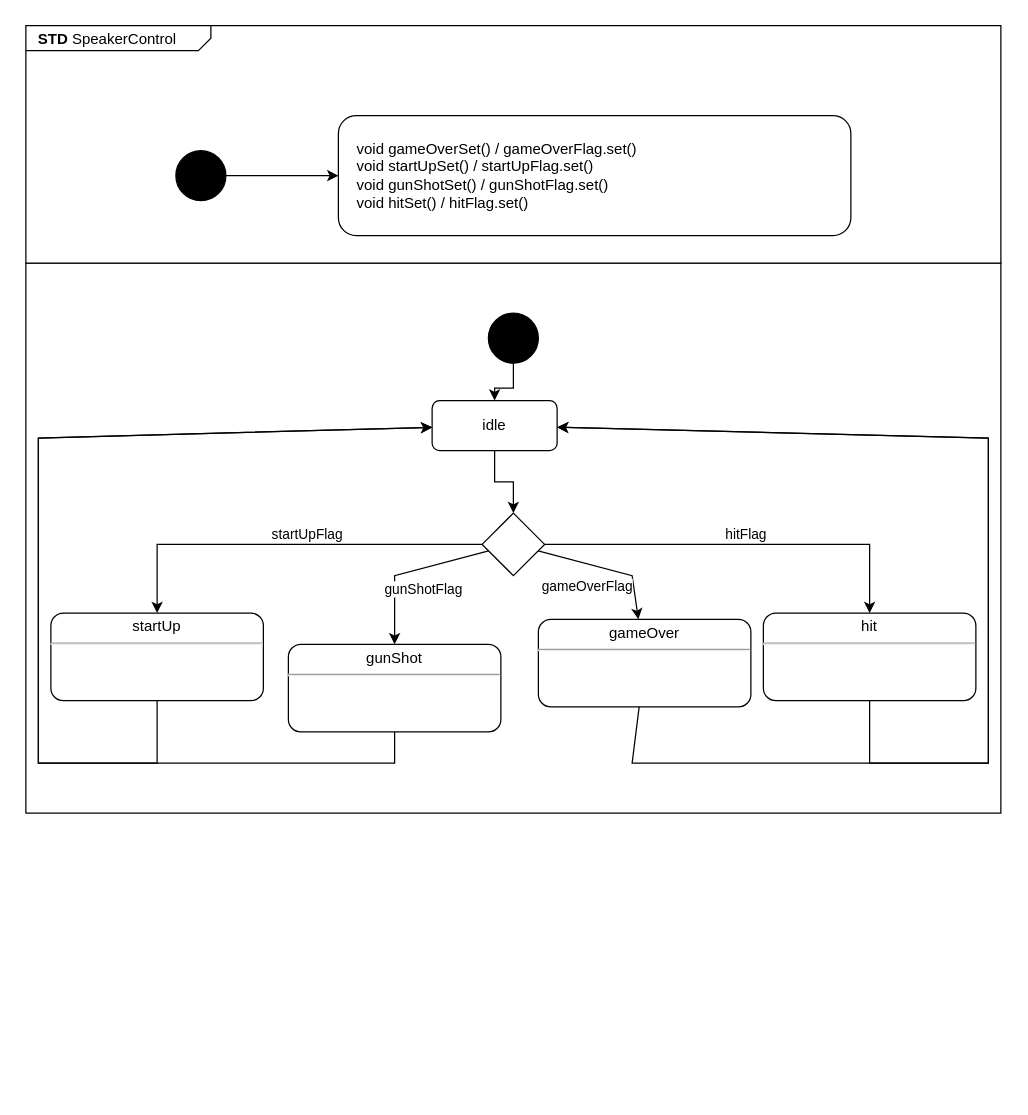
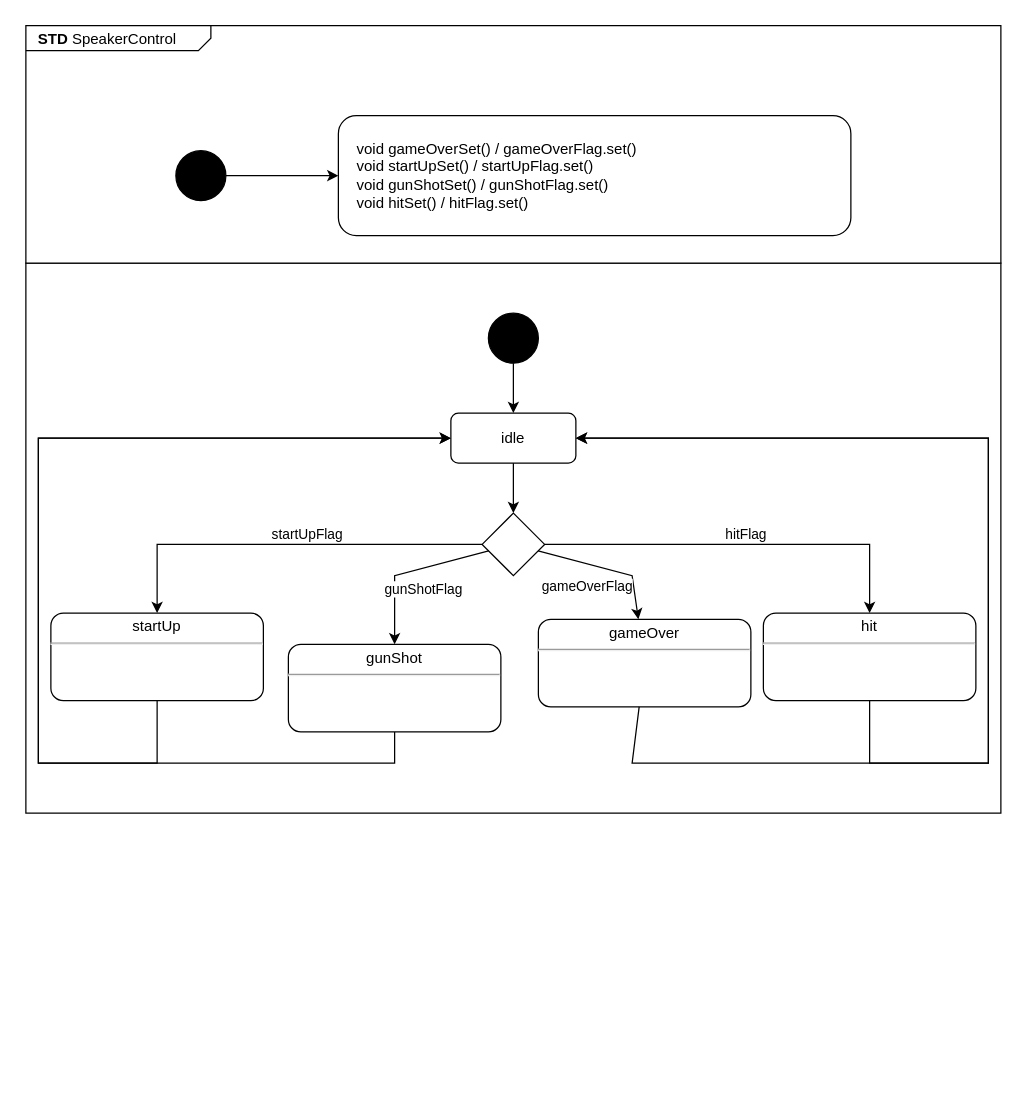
  <mxCell id="0" />
  <mxCell id="1" parent="0" />
  <mxCell id="2" value="" style="group" parent="1" vertex="1" connectable="0"><mxGeometry x="20" y="20" width="780" height="850" as="geometry" /></mxCell>
  <mxCell id="3" value="" style="rounded=0;whiteSpace=wrap;html=1;" parent="2" vertex="1"><mxGeometry y="190" width="780" height="440" as="geometry" /></mxCell>
  <mxCell id="4" value="&lt;p style=&quot;margin:0px;margin-top:4px;margin-left:10px;text-align:left;&quot;&gt;&lt;b&gt;STD &lt;/b&gt;SpeakerControl&lt;/p&gt;" style="html=1;shape=mxgraph.sysml.package;html=1;overflow=fill;whiteSpace=wrap;labelX=148;" parent="2" vertex="1"><mxGeometry width="780" height="190" as="geometry" /></mxCell>
  <mxCell id="5" value="" style="rhombus;whiteSpace=wrap;html=1;" parent="2" vertex="1"><mxGeometry x="365" y="390" width="50" height="50" as="geometry" /></mxCell>
  <mxCell id="6" value="&lt;p style=&quot;margin:0px;margin-top:4px;text-align:center;&quot;&gt;hit&lt;/p&gt;&lt;hr&gt;&lt;p&gt;&lt;/p&gt;&lt;p style=&quot;margin:0px;margin-left:8px;text-align:left;&quot;&gt;&lt;br&gt;&lt;/p&gt;" style="shape=mxgraph.sysml.simpleState;html=1;overflow=fill;whiteSpace=wrap;align=center;" parent="2" vertex="1"><mxGeometry x="590" y="470" width="170" height="70" as="geometry" /></mxCell>
  <mxCell id="7" value="" style="edgeStyle=orthogonalEdgeStyle;rounded=0;orthogonalLoop=1;jettySize=auto;html=1;" parent="2" source="5" target="6" edge="1"><mxGeometry x="0.004" relative="1" as="geometry"><mxPoint as="offset" /></mxGeometry></mxCell>
  <mxCell id="8" value="hitFlag" style="edgeLabel;html=1;align=center;verticalAlign=middle;resizable=0;points=[];" vertex="1" connectable="0" parent="7"><mxGeometry x="0.054" y="2" relative="1" as="geometry"><mxPoint x="-6" y="-7" as="offset" /></mxGeometry></mxCell>
  <mxCell id="9" value="&lt;p style=&quot;margin:0px;margin-top:4px;text-align:center;&quot;&gt;gameOver&lt;/p&gt;&lt;hr&gt;&lt;p&gt;&lt;/p&gt;&lt;p style=&quot;margin:0px;margin-left:8px;text-align:left;&quot;&gt;&lt;br&gt;&lt;/p&gt;" style="shape=mxgraph.sysml.simpleState;html=1;overflow=fill;whiteSpace=wrap;align=center;" parent="2" vertex="1"><mxGeometry x="410" y="475" width="170" height="70" as="geometry" /></mxCell>
  <mxCell id="10" value="" style="endArrow=classic;html=1;rounded=0;" parent="2" source="5" target="9" edge="1"><mxGeometry width="50" height="50" relative="1" as="geometry"><mxPoint x="360" y="430" as="sourcePoint" /><mxPoint x="410" y="380" as="targetPoint" /><Array as="points"><mxPoint x="485" y="440" /></Array></mxGeometry></mxCell>
  <mxCell id="11" value="gameOverFlag" style="edgeLabel;html=1;align=center;verticalAlign=middle;resizable=0;points=[];" vertex="1" connectable="0" parent="10"><mxGeometry x="-0.258" y="-2" relative="1" as="geometry"><mxPoint x="-1" y="16" as="offset" /></mxGeometry></mxCell>
  <mxCell id="12" value="&lt;p style=&quot;margin:0px;margin-top:4px;text-align:center;&quot;&gt;gunShot&lt;/p&gt;&lt;hr&gt;&lt;p&gt;&lt;/p&gt;&lt;p style=&quot;margin:0px;margin-left:8px;text-align:left;&quot;&gt;&lt;br&gt;&lt;/p&gt;" style="shape=mxgraph.sysml.simpleState;html=1;overflow=fill;whiteSpace=wrap;align=center;" parent="2" vertex="1"><mxGeometry x="210" y="495" width="170" height="70" as="geometry" /></mxCell>
  <mxCell id="13" value="&lt;p style=&quot;margin:0px;margin-top:4px;text-align:center;&quot;&gt;startUp&lt;/p&gt;&lt;hr&gt;&lt;p&gt;&lt;/p&gt;&lt;p style=&quot;margin:0px;margin-left:8px;text-align:left;&quot;&gt;&lt;br&gt;&lt;/p&gt;" style="shape=mxgraph.sysml.simpleState;html=1;overflow=fill;whiteSpace=wrap;align=center;" parent="2" vertex="1"><mxGeometry x="20" y="470" width="170" height="70" as="geometry" /></mxCell>
- <mxCell id="14" value="idle" style="shape=rect;rounded=1;html=1;whiteSpace=wrap;align=center;" parent="2" vertex="1"><mxGeometry x="325" y="300" width="100" height="40" as="geometry" /></mxCell>
+ <mxCell id="14" value="idle" style="shape=rect;rounded=1;html=1;whiteSpace=wrap;align=center;" parent="2" vertex="1"><mxGeometry x="340" y="310" width="100" height="40" as="geometry" /></mxCell>
  <mxCell id="15" value="" style="edgeStyle=orthogonalEdgeStyle;rounded=0;orthogonalLoop=1;jettySize=auto;html=1;" parent="2" source="14" target="5" edge="1"><mxGeometry x="-0.008" relative="1" as="geometry"><mxPoint x="400" y="420" as="targetPoint" /><mxPoint as="offset" /></mxGeometry></mxCell>
  <mxCell id="16" value="" style="shape=ellipse;html=1;fillColor=strokeColor;fontSize=18;fontColor=#ffffff;" parent="2" vertex="1"><mxGeometry x="370" y="230" width="40" height="40" as="geometry" /></mxCell>
  <mxCell id="17" style="edgeStyle=orthogonalEdgeStyle;rounded=0;orthogonalLoop=1;jettySize=auto;html=1;" parent="2" source="16" target="14" edge="1"><mxGeometry relative="1" as="geometry" /></mxCell>
  <mxCell id="18" value="" style="endArrow=classic;html=1;rounded=0;" parent="2" source="5" target="12" edge="1"><mxGeometry width="50" height="50" relative="1" as="geometry"><mxPoint x="370" y="530" as="sourcePoint" /><mxPoint x="420" y="480" as="targetPoint" /><Array as="points"><mxPoint x="295" y="440" /></Array></mxGeometry></mxCell>
  <mxCell id="19" value="gunShotFlag" style="edgeLabel;html=1;align=center;verticalAlign=middle;resizable=0;points=[];" vertex="1" connectable="0" parent="18"><mxGeometry x="-0.059" y="3" relative="1" as="geometry"><mxPoint x="6" y="12" as="offset" /></mxGeometry></mxCell>
  <mxCell id="20" value="" style="endArrow=classic;html=1;rounded=0;" parent="2" source="5" target="13" edge="1"><mxGeometry width="50" height="50" relative="1" as="geometry"><mxPoint x="140" y="417.158" as="sourcePoint" /><mxPoint x="321" y="360" as="targetPoint" /><Array as="points"><mxPoint x="105" y="415" /></Array></mxGeometry></mxCell>
  <mxCell id="21" value="startUpFlag" style="edgeLabel;html=1;align=center;verticalAlign=middle;resizable=0;points=[];" vertex="1" connectable="0" parent="20"><mxGeometry x="-0.282" y="-3" relative="1" as="geometry"><mxPoint x="-28" y="-6" as="offset" /></mxGeometry></mxCell>
  <mxCell id="22" value="" style="endArrow=classic;html=1;rounded=0;" edge="1" parent="2" source="12" target="14"><mxGeometry width="50" height="50" relative="1" as="geometry"><mxPoint x="370" y="590" as="sourcePoint" /><mxPoint x="420" y="540" as="targetPoint" /><Array as="points"><mxPoint x="295" y="590" /><mxPoint x="10" y="590" /><mxPoint x="10" y="330" /></Array></mxGeometry></mxCell>
  <mxCell id="23" value="" style="endArrow=classic;html=1;rounded=0;" edge="1" parent="2" source="9" target="14"><mxGeometry width="50" height="50" relative="1" as="geometry"><mxPoint x="370" y="590" as="sourcePoint" /><mxPoint x="420" y="540" as="targetPoint" /><Array as="points"><mxPoint x="485" y="590" /><mxPoint x="770" y="590" /><mxPoint x="770" y="330" /></Array></mxGeometry></mxCell>
  <mxCell id="24" value="" style="endArrow=classic;html=1;rounded=0;" edge="1" parent="2" source="6" target="14"><mxGeometry width="50" height="50" relative="1" as="geometry"><mxPoint x="370" y="590" as="sourcePoint" /><mxPoint x="420" y="540" as="targetPoint" /><Array as="points"><mxPoint x="675" y="590" /><mxPoint x="770" y="590" /><mxPoint x="770" y="330" /></Array></mxGeometry></mxCell>
  <mxCell id="25" value="" style="endArrow=classic;html=1;rounded=0;" edge="1" parent="2" source="13" target="14"><mxGeometry width="50" height="50" relative="1" as="geometry"><mxPoint x="370" y="590" as="sourcePoint" /><mxPoint x="420" y="540" as="targetPoint" /><Array as="points"><mxPoint x="105" y="590" /><mxPoint x="10" y="590" /><mxPoint x="10" y="330" /></Array></mxGeometry></mxCell>
  <mxCell id="26" value="void gameOverSet() / gameOverFlag.set()&lt;br&gt;void startUpSet() / startUpFlag.set()&lt;br&gt;void gunShotSet() / gunShotFlag.set()&lt;br&gt;void hitSet() / hitFlag.set()" style="shape=rect;rounded=1;html=1;whiteSpace=wrap;align=left;spacingLeft=13;" parent="1" vertex="1"><mxGeometry x="270" y="92" width="410" height="96" as="geometry" /></mxCell>
  <mxCell id="27" style="edgeStyle=orthogonalEdgeStyle;rounded=0;orthogonalLoop=1;jettySize=auto;html=1;" parent="1" source="28" target="26" edge="1"><mxGeometry relative="1" as="geometry" /></mxCell>
  <mxCell id="28" value="" style="shape=ellipse;html=1;fillColor=strokeColor;fontSize=18;fontColor=#ffffff;" parent="1" vertex="1"><mxGeometry x="140" y="120" width="40" height="40" as="geometry" /></mxCell>
